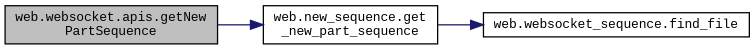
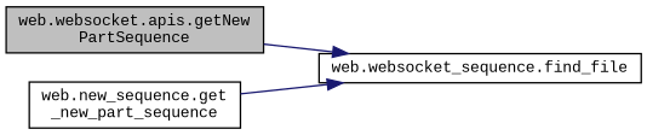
  digraph {
    fontname="Liberation Mono"
    rankdir=LR
    node [color=black fillcolor=white fontname="Liberation Mono" fontsize=10 shape=record style=filled]
    edge [color=midnightblue fontname="Liberation Mono" fontsize=10 labelfontname=Helvetica labelfontsize=10 style=solid]
    n1 [fillcolor=grey75 fontcolor=black height=0.2 label="web.websocket.apis.getNew\lPartSequence" width=0.4]
    n2 [height=0.2 label="web.new_sequence.get\l_new_part_sequence" width=0.4]
    n3 [height=0.2 label="web.websocket_sequence.find_file" width=0.4]
-   n1 -> n2
+   n1 -> n3
    n2 -> n3
  }
